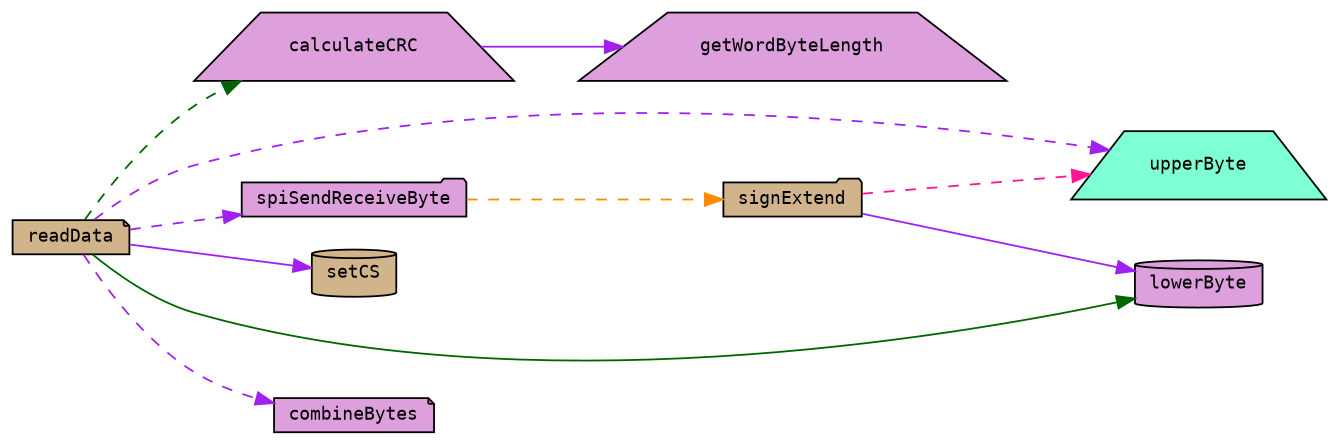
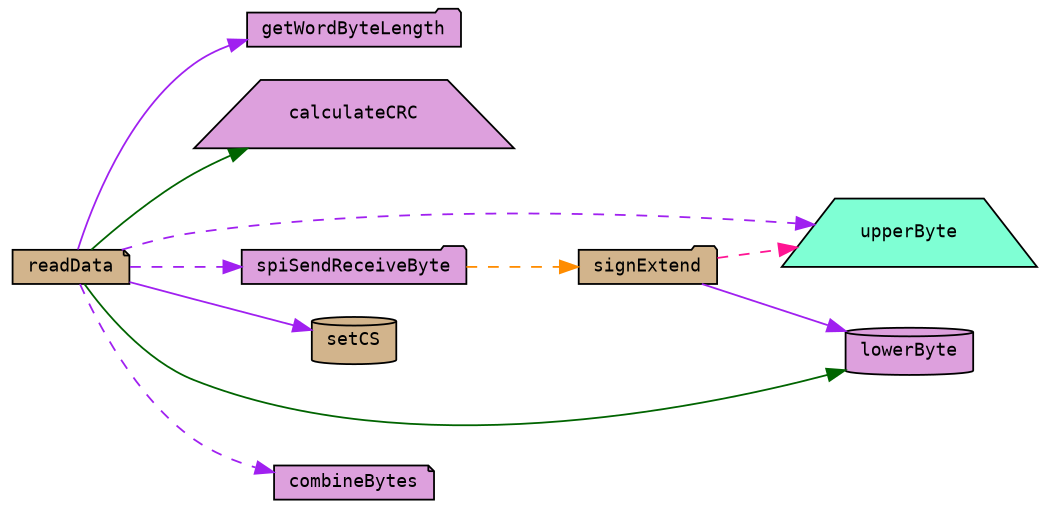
  digraph {
    fontname="DejaVu Sans Mono"
    rankdir=LR
    node [color=black fillcolor=plum fontname="DejaVu Sans Mono" fontsize=10 shape=folder style=filled]
    edge [color=purple fontname="DejaVu Sans Mono" fontsize=10 labelfontname=Helvetica labelfontsize=10 style=solid]
    n1 [fillcolor=tan fontcolor=black height=0.2 label=readData shape=note width=0.4]
-   n2 [height=0.2 label=getWordByteLength shape=trapezium width=0.4]
+   n2 [height=0.2 label=getWordByteLength width=0.4]
    n3 [height=0.2 label=calculateCRC shape=trapezium width=0.4]
    n4 [fillcolor=aquamarine height=0.2 label=upperByte shape=trapezium width=0.4]
    n5 [height=0.2 label=lowerByte shape=cylinder width=0.4]
    n6 [fillcolor=tan height=0.2 label=setCS shape=cylinder width=0.4]
    n7 [height=0.2 label=spiSendReceiveByte width=0.4]
    n8 [height=0.2 label=combineBytes shape=note width=0.4]
    n9 [fillcolor=tan height=0.2 label=signExtend width=0.4]
-   n3 -> n2
-   n1 -> n3 [color=darkgreen style=dashed]
+   n1 -> n2
+   n1 -> n3 [color=darkgreen]
    n1 -> n4 [style=dashed]
    n1 -> n5 [color=darkgreen]
    n1 -> n6
    n1 -> n7 [style=dashed]
    n1 -> n8 [style=dashed]
    n7 -> n9 [color=darkorange style=dashed]
    n9 -> n4 [color=deeppink style=dashed]
    n9 -> n5
  }
